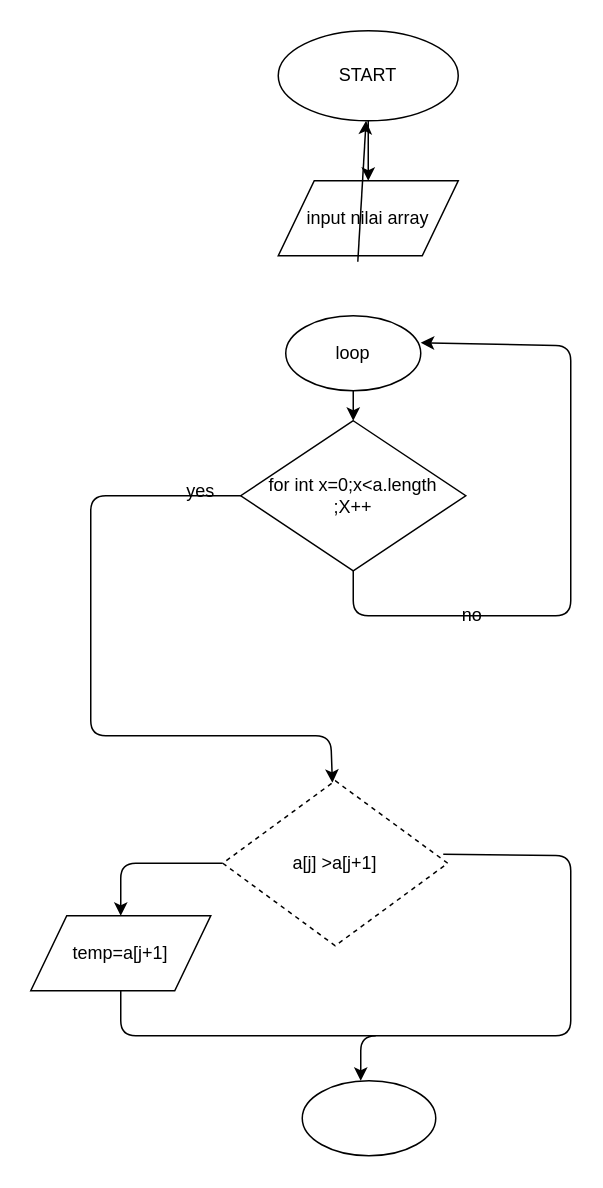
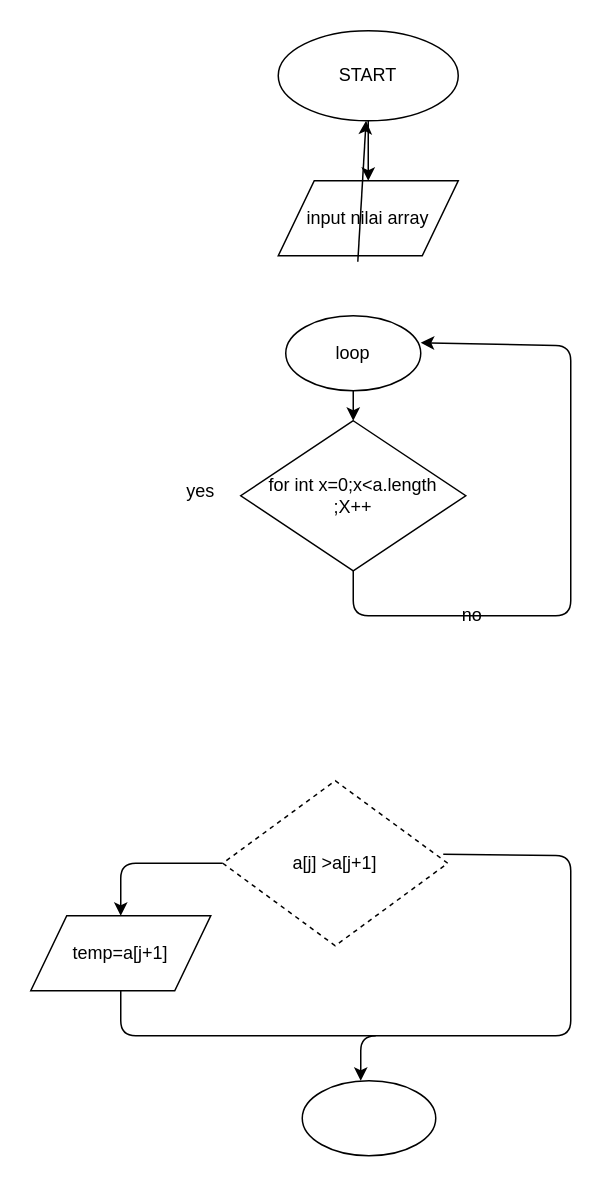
  <mxCell id="0" />
  <mxCell id="1" parent="0" />
  <mxCell id="2" value="START" style="ellipse;whiteSpace=wrap;html=1;" vertex="1" parent="1"><mxGeometry x="185" y="20" width="120" height="60" as="geometry" /></mxCell>
  <mxCell id="3" value="" style="endArrow=classic;html=1;exitX=0.5;exitY=1;exitDx=0;exitDy=0;" edge="1" parent="1" source="2"><mxGeometry width="50" height="50" relative="1" as="geometry"><mxPoint x="220" y="250" as="sourcePoint" /><mxPoint x="245" y="120" as="targetPoint" /></mxGeometry></mxCell>
  <mxCell id="4" value="input nilai array" style="shape=parallelogram;perimeter=parallelogramPerimeter;whiteSpace=wrap;html=1;" vertex="1" parent="1"><mxGeometry x="185" y="120" width="120" height="50" as="geometry" /></mxCell>
  <mxCell id="5" value="" style="endArrow=classic;html=1;exitX=0.442;exitY=1.08;exitDx=0;exitDy=0;exitPerimeter=0;" edge="1" parent="1" source="4" target="2"><mxGeometry width="50" height="50" relative="1" as="geometry"><mxPoint x="220" y="250" as="sourcePoint" /><mxPoint x="238" y="220" as="targetPoint" /></mxGeometry></mxCell>
  <mxCell id="6" value="loop" style="ellipse;whiteSpace=wrap;html=1;" vertex="1" parent="1"><mxGeometry x="190" y="210" width="90" height="50" as="geometry" /></mxCell>
  <mxCell id="7" value="" style="endArrow=classic;html=1;exitX=0.5;exitY=1;exitDx=0;exitDy=0;" edge="1" parent="1" source="6"><mxGeometry width="50" height="50" relative="1" as="geometry"><mxPoint x="220" y="310" as="sourcePoint" /><mxPoint x="235" y="280" as="targetPoint" /></mxGeometry></mxCell>
  <mxCell id="8" value="for int x=0;x&amp;lt;a.length&lt;br&gt;;X++" style="rhombus;whiteSpace=wrap;html=1;" vertex="1" parent="1"><mxGeometry x="160" y="280" width="150" height="100" as="geometry" /></mxCell>
  <mxCell id="9" value="" style="endArrow=classic;html=1;exitX=0.5;exitY=1;exitDx=0;exitDy=0;entryX=1;entryY=0.36;entryDx=0;entryDy=0;entryPerimeter=0;" edge="1" parent="1" source="8" target="6"><mxGeometry width="50" height="50" relative="1" as="geometry"><mxPoint x="220" y="450" as="sourcePoint" /><mxPoint x="290" y="230" as="targetPoint" /><Array as="points"><mxPoint x="235" y="410" /><mxPoint x="380" y="410" /><mxPoint x="380" y="230" /></Array></mxGeometry></mxCell>
  <mxCell id="10" value="no" style="text;html=1;align=center;verticalAlign=middle;resizable=0;points=[];autosize=1;" vertex="1" parent="1"><mxGeometry x="299" y="400" width="30" height="20" as="geometry" /></mxCell>
- <mxCell id="11" value="" style="endArrow=classic;html=1;exitX=0;exitY=0.5;exitDx=0;exitDy=0;" edge="1" parent="1" source="8" target="12"><mxGeometry width="50" height="50" relative="1" as="geometry"><mxPoint x="150" y="340" as="sourcePoint" /><mxPoint x="220" y="530" as="targetPoint" /><Array as="points"><mxPoint x="60" y="330" /><mxPoint x="60" y="490" /><mxPoint x="220" y="490" /></Array></mxGeometry></mxCell>
  <mxCell id="12" value="a[j] &amp;gt;a[j+1]" style="rhombus;whiteSpace=wrap;html=1;dashed=1;" vertex="1" parent="1"><mxGeometry x="148" y="520" width="150" height="110" as="geometry" /></mxCell>
  <mxCell id="13" value="" style="endArrow=classic;html=1;exitX=0.98;exitY=0.445;exitDx=0;exitDy=0;exitPerimeter=0;" edge="1" parent="1" source="12"><mxGeometry width="50" height="50" relative="1" as="geometry"><mxPoint x="299" y="575" as="sourcePoint" /><mxPoint x="240" y="720" as="targetPoint" /><Array as="points"><mxPoint x="380" y="570" /><mxPoint x="380" y="690" /><mxPoint x="240" y="690" /></Array></mxGeometry></mxCell>
  <mxCell id="14" value="" style="endArrow=classic;html=1;exitX=0;exitY=0.5;exitDx=0;exitDy=0;" edge="1" parent="1" source="12"><mxGeometry width="50" height="50" relative="1" as="geometry"><mxPoint x="140" y="570" as="sourcePoint" /><mxPoint x="80" y="610" as="targetPoint" /><Array as="points"><mxPoint x="80" y="575" /></Array></mxGeometry></mxCell>
  <mxCell id="15" value="yes" style="text;html=1;align=center;verticalAlign=middle;resizable=0;points=[];autosize=1;" vertex="1" parent="1"><mxGeometry x="118" y="317" width="30" height="20" as="geometry" /></mxCell>
  <mxCell id="16" value="temp=a[j+1]" style="shape=parallelogram;perimeter=parallelogramPerimeter;whiteSpace=wrap;html=1;" vertex="1" parent="1"><mxGeometry x="20" y="610" width="120" height="50" as="geometry" /></mxCell>
  <mxCell id="17" value="" style="endArrow=none;html=1;entryX=0.5;entryY=1;entryDx=0;entryDy=0;" edge="1" parent="1" target="16"><mxGeometry width="50" height="50" relative="1" as="geometry"><mxPoint x="250" y="690" as="sourcePoint" /><mxPoint x="70" y="680" as="targetPoint" /><Array as="points"><mxPoint x="80" y="690" /></Array></mxGeometry></mxCell>
  <mxCell id="18" value="" style="ellipse;whiteSpace=wrap;html=1;" vertex="1" parent="1"><mxGeometry x="201" y="720" width="89" height="50" as="geometry" /></mxCell>
